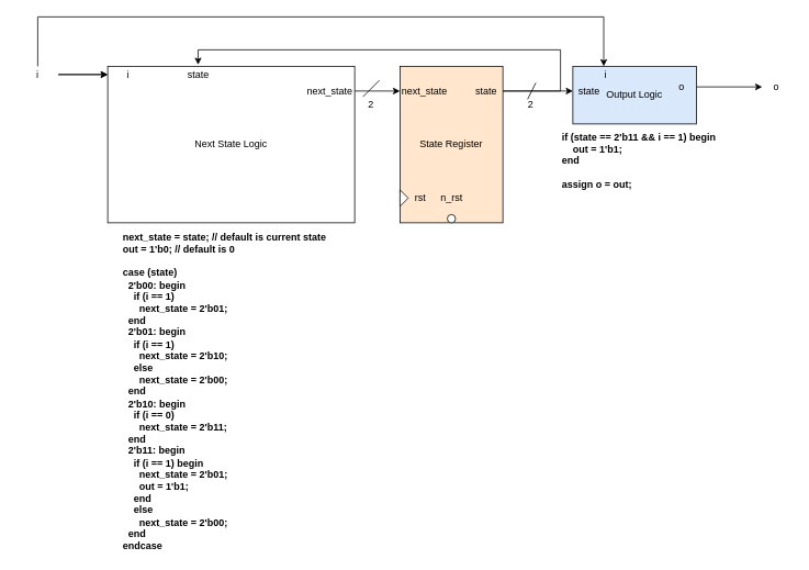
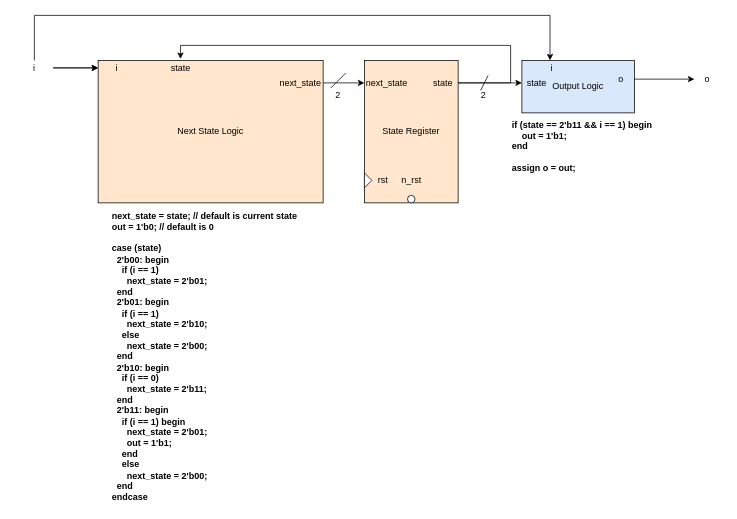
  <mxCell id="0" />
  <mxCell id="1" parent="0" />
  <mxCell id="2" value="State Register" style="rounded=0;whiteSpace=wrap;html=1;fillColor=#ffe6cc;" parent="1" vertex="1"><mxGeometry x="485" y="80" width="125" height="190" as="geometry" /></mxCell>
  <mxCell id="3" value="" style="triangle;whiteSpace=wrap;html=1;" parent="1" vertex="1"><mxGeometry x="485" y="230" width="10" height="20" as="geometry" /></mxCell>
  <mxCell id="4" value="" style="ellipse;whiteSpace=wrap;html=1;aspect=fixed;" parent="1" vertex="1"><mxGeometry x="542.5" y="260" width="10" height="10" as="geometry" /></mxCell>
  <mxCell id="5" value="rst" style="text;html=1;strokeColor=none;fillColor=none;align=center;verticalAlign=middle;whiteSpace=wrap;rounded=0;" parent="1" vertex="1"><mxGeometry x="495" y="230" width="30" height="20" as="geometry" /></mxCell>
  <mxCell id="6" value="n_rst" style="text;html=1;strokeColor=none;fillColor=none;align=center;verticalAlign=middle;whiteSpace=wrap;rounded=0;" parent="1" vertex="1"><mxGeometry x="532.5" y="230" width="30" height="20" as="geometry" /></mxCell>
  <mxCell id="7" value="" style="edgeStyle=orthogonalEdgeStyle;rounded=0;orthogonalLoop=1;jettySize=auto;html=1;entryX=0.366;entryY=-0.01;entryDx=0;entryDy=0;entryPerimeter=0;" parent="1" source="9" target="10" edge="1"><mxGeometry x="-0.8" relative="1" as="geometry"><Array as="points"><mxPoint x="680" y="110" /><mxPoint x="680" y="60" /><mxPoint x="240" y="60" /></Array><mxPoint as="offset" /></mxGeometry></mxCell>
  <mxCell id="8" style="edgeStyle=orthogonalEdgeStyle;rounded=0;orthogonalLoop=1;jettySize=auto;html=1;entryX=0;entryY=0.5;entryDx=0;entryDy=0;" edge="1" parent="1" source="9" target="30"><mxGeometry relative="1" as="geometry" /></mxCell>
  <mxCell id="9" value="state" style="text;html=1;strokeColor=none;fillColor=none;align=center;verticalAlign=middle;whiteSpace=wrap;rounded=0;" parent="1" vertex="1"><mxGeometry x="570" y="100" width="40" height="20" as="geometry" /></mxCell>
- <mxCell id="10" value="Next State Logic" style="rounded=0;whiteSpace=wrap;html=1;" parent="1" vertex="1"><mxGeometry x="130" y="80" width="300" height="190" as="geometry" /></mxCell>
+ <mxCell id="10" value="Next State Logic" style="rounded=0;whiteSpace=wrap;html=1;fillColor=#ffe6cc;" parent="1" vertex="1"><mxGeometry x="130" y="80" width="300" height="190" as="geometry" /></mxCell>
  <mxCell id="11" value="next_state" style="text;html=1;strokeColor=none;fillColor=none;align=center;verticalAlign=middle;whiteSpace=wrap;rounded=0;" parent="1" vertex="1"><mxGeometry x="485" y="100" width="60" height="20" as="geometry" /></mxCell>
  <mxCell id="12" style="edgeStyle=orthogonalEdgeStyle;rounded=0;orthogonalLoop=1;jettySize=auto;html=1;entryX=0;entryY=0.5;entryDx=0;entryDy=0;" parent="1" source="13" target="11" edge="1"><mxGeometry relative="1" as="geometry" /></mxCell>
  <mxCell id="13" value="next_state" style="text;html=1;strokeColor=none;fillColor=none;align=center;verticalAlign=middle;whiteSpace=wrap;rounded=0;" parent="1" vertex="1"><mxGeometry x="370" y="100" width="60" height="20" as="geometry" /></mxCell>
  <mxCell id="14" value="state" style="text;html=1;strokeColor=none;fillColor=none;align=center;verticalAlign=middle;whiteSpace=wrap;rounded=0;" parent="1" vertex="1"><mxGeometry x="222.5" y="85" width="35" height="10" as="geometry" /></mxCell>
  <mxCell id="15" value="i" style="text;html=1;strokeColor=none;fillColor=none;align=center;verticalAlign=middle;whiteSpace=wrap;rounded=0;" parent="1" vertex="1"><mxGeometry x="130" y="80" width="50" height="20" as="geometry" /></mxCell>
  <mxCell id="16" style="edgeStyle=orthogonalEdgeStyle;rounded=0;orthogonalLoop=1;jettySize=auto;html=1;entryX=0;entryY=0.5;entryDx=0;entryDy=0;" parent="1" source="19" target="15" edge="1"><mxGeometry relative="1" as="geometry" /></mxCell>
  <mxCell id="17" value="" style="edgeStyle=orthogonalEdgeStyle;rounded=0;orthogonalLoop=1;jettySize=auto;html=1;" edge="1" parent="1" source="19" target="15"><mxGeometry relative="1" as="geometry" /></mxCell>
  <mxCell id="18" style="edgeStyle=orthogonalEdgeStyle;rounded=0;orthogonalLoop=1;jettySize=auto;html=1;entryX=0.25;entryY=0;entryDx=0;entryDy=0;" edge="1" parent="1" source="19" target="28"><mxGeometry relative="1" as="geometry"><Array as="points"><mxPoint x="45" y="20" /><mxPoint x="733" y="20" /></Array></mxGeometry></mxCell>
  <mxCell id="19" value="i" style="text;html=1;strokeColor=none;fillColor=none;align=center;verticalAlign=middle;whiteSpace=wrap;rounded=0;" parent="1" vertex="1"><mxGeometry x="20" y="80" width="50" height="20" as="geometry" /></mxCell>
  <mxCell id="20" value="" style="endArrow=none;html=1;" parent="1" edge="1"><mxGeometry width="50" height="50" relative="1" as="geometry"><mxPoint x="640" y="120" as="sourcePoint" /><mxPoint x="650" y="100" as="targetPoint" /></mxGeometry></mxCell>
  <mxCell id="21" value="&lt;div align=&quot;left&quot;&gt;&lt;div align=&quot;left&quot;&gt;&lt;div align=&quot;left&quot;&gt;&amp;nbsp; next_state = state; // default is current state&lt;/div&gt;&lt;div align=&quot;left&quot;&gt;&amp;nbsp; out = 1'b0; // default is 0&lt;/div&gt;&lt;div align=&quot;left&quot;&gt;&amp;nbsp;&amp;nbsp;&lt;/div&gt;&lt;div align=&quot;left&quot;&gt;&amp;nbsp; case (state)&lt;/div&gt;&lt;div align=&quot;left&quot;&gt;&amp;nbsp; &amp;nbsp; 2'b00: begin&lt;/div&gt;&lt;div align=&quot;left&quot;&gt;&amp;nbsp; &amp;nbsp; &amp;nbsp; if (i == 1)&lt;/div&gt;&lt;div align=&quot;left&quot;&gt;&amp;nbsp; &amp;nbsp; &amp;nbsp; &amp;nbsp; next_state = 2'b01;&lt;/div&gt;&lt;div align=&quot;left&quot;&gt;&amp;nbsp; &amp;nbsp; end&lt;/div&gt;&lt;div align=&quot;left&quot;&gt;&amp;nbsp; &amp;nbsp; 2'b01: begin&lt;/div&gt;&lt;div align=&quot;left&quot;&gt;&amp;nbsp; &amp;nbsp; &amp;nbsp; if (i == 1)&lt;/div&gt;&lt;div align=&quot;left&quot;&gt;&amp;nbsp; &amp;nbsp; &amp;nbsp; &amp;nbsp; next_state = 2'b10;&lt;/div&gt;&lt;div align=&quot;left&quot;&gt;&amp;nbsp; &amp;nbsp; &amp;nbsp; else&lt;/div&gt;&lt;div align=&quot;left&quot;&gt;&amp;nbsp; &amp;nbsp; &amp;nbsp; &amp;nbsp; next_state = 2'b00;&lt;/div&gt;&lt;div align=&quot;left&quot;&gt;&amp;nbsp; &amp;nbsp; end&lt;/div&gt;&lt;div align=&quot;left&quot;&gt;&amp;nbsp; &amp;nbsp; 2'b10: begin&lt;/div&gt;&lt;div align=&quot;left&quot;&gt;&amp;nbsp; &amp;nbsp; &amp;nbsp; if (i == 0)&lt;/div&gt;&lt;div align=&quot;left&quot;&gt;&amp;nbsp; &amp;nbsp; &amp;nbsp; &amp;nbsp; next_state = 2'b11;&lt;/div&gt;&lt;div align=&quot;left&quot;&gt;&amp;nbsp; &amp;nbsp; end&lt;/div&gt;&lt;div align=&quot;left&quot;&gt;&amp;nbsp; &amp;nbsp; 2'b11: begin&lt;/div&gt;&lt;div align=&quot;left&quot;&gt;&amp;nbsp; &amp;nbsp; &amp;nbsp; if (i == 1) begin&lt;/div&gt;&lt;div align=&quot;left&quot;&gt;&amp;nbsp; &amp;nbsp; &amp;nbsp; &amp;nbsp; next_state = 2'b01;&lt;/div&gt;&lt;div align=&quot;left&quot;&gt;&amp;nbsp; &amp;nbsp; &amp;nbsp; &amp;nbsp; out = 1'b1;&lt;/div&gt;&lt;div align=&quot;left&quot;&gt;&amp;nbsp; &amp;nbsp; &amp;nbsp; end&lt;/div&gt;&lt;div align=&quot;left&quot;&gt;&amp;nbsp; &amp;nbsp; &amp;nbsp; else&lt;/div&gt;&lt;div align=&quot;left&quot;&gt;&amp;nbsp; &amp;nbsp; &amp;nbsp; &amp;nbsp; next_state = 2'b00;&lt;/div&gt;&lt;div align=&quot;left&quot;&gt;&amp;nbsp; &amp;nbsp; end&lt;/div&gt;&lt;div align=&quot;left&quot;&gt;&amp;nbsp; endcase&lt;/div&gt;&lt;/div&gt;&lt;/div&gt;" style="text;html=1;strokeColor=none;fillColor=none;align=left;verticalAlign=middle;whiteSpace=wrap;rounded=0;fontStyle=1" parent="1" vertex="1"><mxGeometry x="140" y="280" width="280" height="390" as="geometry" /></mxCell>
  <mxCell id="22" value="2" style="text;html=1;strokeColor=none;fillColor=none;align=center;verticalAlign=middle;whiteSpace=wrap;rounded=0;" parent="1" vertex="1"><mxGeometry x="639" y="122" width="10" height="10" as="geometry" /></mxCell>
  <mxCell id="23" value="" style="endArrow=none;html=1;" parent="1" edge="1"><mxGeometry width="50" height="50" relative="1" as="geometry"><mxPoint x="440" y="117" as="sourcePoint" /><mxPoint x="460" y="97" as="targetPoint" /></mxGeometry></mxCell>
  <mxCell id="24" value="2" style="text;html=1;strokeColor=none;fillColor=none;align=center;verticalAlign=middle;whiteSpace=wrap;rounded=0;" parent="1" vertex="1"><mxGeometry x="440" y="117" width="20" height="20" as="geometry" /></mxCell>
  <mxCell id="25" value="" style="edgeStyle=orthogonalEdgeStyle;rounded=0;orthogonalLoop=1;jettySize=auto;html=1;" edge="1" parent="1" source="26" target="29"><mxGeometry relative="1" as="geometry" /></mxCell>
  <mxCell id="26" value="o" style="text;html=1;strokeColor=none;fillColor=none;align=center;verticalAlign=middle;whiteSpace=wrap;rounded=0;" vertex="1" parent="1"><mxGeometry x="805" y="95" width="40" height="20" as="geometry" /></mxCell>
  <mxCell id="27" value="&lt;div align=&quot;left&quot;&gt;&lt;div align=&quot;left&quot;&gt;&lt;div align=&quot;left&quot;&gt;if (state == 2'b11 &amp;amp;&amp;amp; i == 1) begin&lt;/div&gt;&lt;div align=&quot;left&quot;&gt;&amp;nbsp; &amp;nbsp; out = 1'b1;&lt;/div&gt;&lt;div align=&quot;left&quot;&gt;end&lt;/div&gt;&lt;div align=&quot;left&quot;&gt;&lt;br&gt;&lt;/div&gt;&lt;div align=&quot;left&quot;&gt;assign o = out;&lt;br&gt;&lt;/div&gt;&lt;/div&gt;&lt;/div&gt;" style="text;html=1;strokeColor=none;fillColor=none;align=left;verticalAlign=middle;whiteSpace=wrap;rounded=0;fontStyle=1" vertex="1" parent="1"><mxGeometry x="680" y="150" width="190" height="90" as="geometry" /></mxCell>
  <mxCell id="28" value="Output Logic" style="rounded=0;whiteSpace=wrap;html=1;fillColor=#dae8fc;" vertex="1" parent="1"><mxGeometry x="695" y="80" width="150" height="70" as="geometry" /></mxCell>
  <mxCell id="29" value="o" style="text;html=1;strokeColor=none;fillColor=none;align=center;verticalAlign=middle;whiteSpace=wrap;rounded=0;" vertex="1" parent="1"><mxGeometry x="925" y="95" width="35" height="20" as="geometry" /></mxCell>
  <mxCell id="30" value="state" style="text;html=1;strokeColor=none;fillColor=none;align=center;verticalAlign=middle;whiteSpace=wrap;rounded=0;" vertex="1" parent="1"><mxGeometry x="695" y="100" width="40" height="20" as="geometry" /></mxCell>
  <mxCell id="31" value="o" style="text;html=1;strokeColor=none;fillColor=none;align=center;verticalAlign=middle;whiteSpace=wrap;rounded=0;" vertex="1" parent="1"><mxGeometry x="810" y="95" width="35" height="20" as="geometry" /></mxCell>
  <mxCell id="32" value="i" style="text;html=1;strokeColor=none;fillColor=none;align=center;verticalAlign=middle;whiteSpace=wrap;rounded=0;" vertex="1" parent="1"><mxGeometry x="710" y="80" width="50" height="20" as="geometry" /></mxCell>
